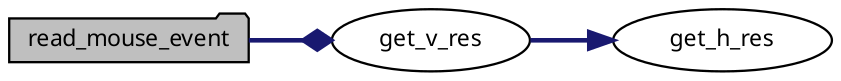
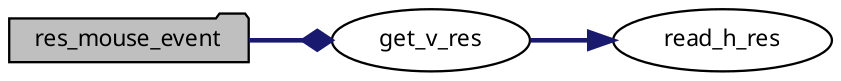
  digraph {
    fontname="Noto Sans"
    rankdir=LR
    node [color=black fillcolor=white fontname="Noto Sans" fontsize=10 shape=ellipse style=filled]
    edge [color=midnightblue fontname="Noto Sans" fontsize=10 labelfontname=Helvetica labelfontsize=10 style=bold]
-   n1 [fillcolor=grey75 fontcolor=black height=0.2 label=read_mouse_event shape=folder width=0.4]
+   n1 [fillcolor=grey75 fontcolor=black height=0.2 label=res_mouse_event shape=folder width=0.4]
    n2 [height=0.2 label=get_v_res width=0.4]
-   n3 [height=0.2 label=get_h_res width=0.4]
+   n3 [height=0.2 label=read_h_res width=0.4]
    n1 -> n2 [arrowhead=diamond]
    n2 -> n3 [arrowhead=normal]
  }
